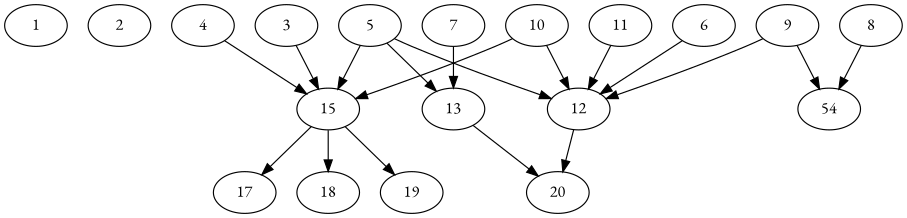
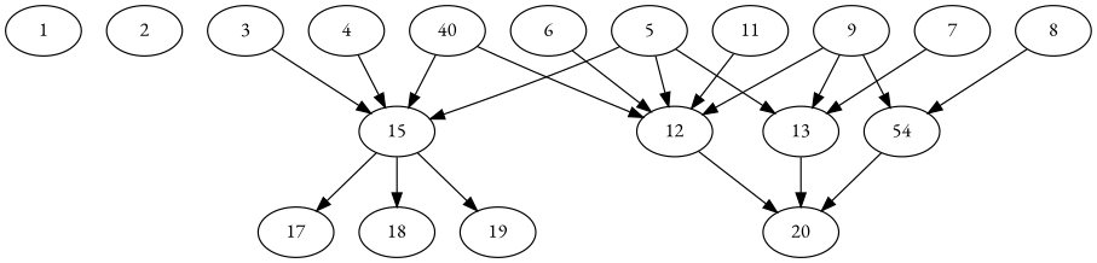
  digraph {
    fontname="EB Garamond"
    node [alpha=0.14 fontname="EB Garamond"]
    edge [fontname="EB Garamond"]
    1 [alpha=0.02 expect_size=35092480]
    2 [alpha=0.16 expect_size=46754816]
    3 [expect_size=20994048]
    15 [alpha=0.02 expect_size=29961216]
    17 [expect_size=14296064]
    18 [alpha=0.08 expect_size=47303680]
    19 [alpha=0.18 expect_size=14987264]
    4 [alpha=0.08 expect_size=48052224]
    5 [alpha=0.09 expect_size=7430144]
    12 [alpha=0.04 expect_size=34171904]
    13 [alpha=0.07 expect_size=24772608]
    20 [alpha=0.07 expect_size=43540480]
    6 [alpha=0.04 expect_size=5417984]
    7 [expect_size=29244416]
    8 [alpha=0.06 expect_size=44388352]
    n16 [alpha=0.05 expect_size=9921536 label=54]
    9 [alpha=0.12 expect_size=35307520]
-   10 [alpha=0.12 expect_size=51491840]
+   10 [alpha=0.12 expect_size=51491840 label=40]
    11 [alpha=0.09 expect_size=30359552]
    3 -> 15
    15 -> 17
    15 -> 18
    15 -> 19
    4 -> 15
    5 -> 15
    5 -> 12
    5 -> 13
    12 -> 20
    13 -> 20
    6 -> 12
    7 -> 13
    8 -> n16
+   n16 -> 20
    9 -> 12
+   9 -> 13
    9 -> n16
    10 -> 15
    10 -> 12
    11 -> 12
  }
